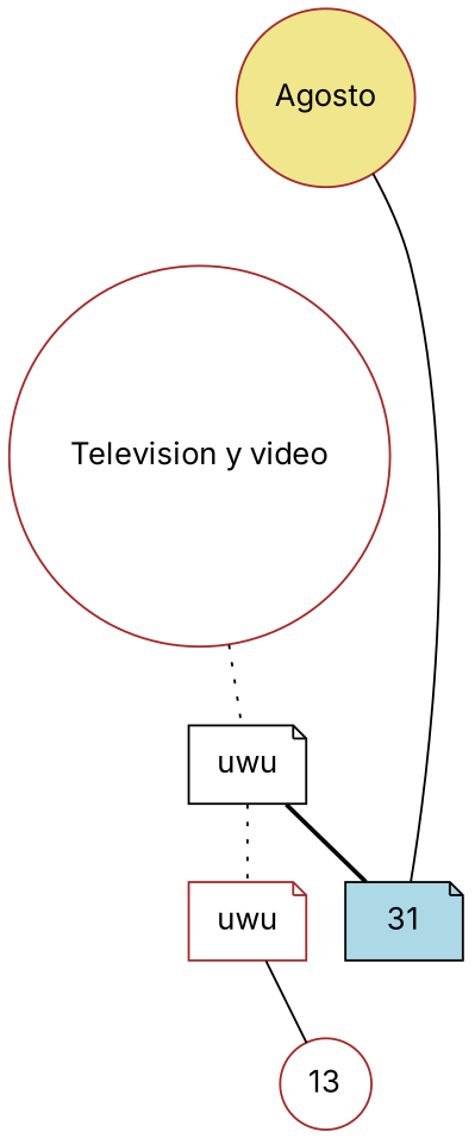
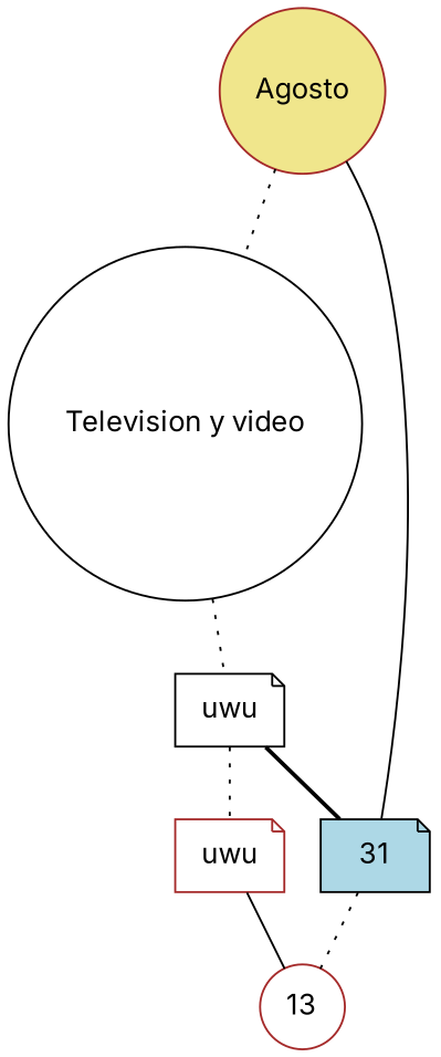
  graph {
    compound=true
    concentrate=true
    fontname=Inter
    rank=same
    node [color=brown fillcolor=white fontname=Inter shape=circle style=filled]
    edge [fontname=Inter style=dotted]
    n1 [fillcolor=khaki label=Agosto]
-   n2 [label="Television y video"]
+   n2 [color=black label="Television y video"]
    n3 [color=black fillcolor=lightblue label=31 shape=note]
    n4 [color=black label=uwu shape=note]
    n5 [label=13]
    n6 [label=uwu shape=note]
+   n1 -- n2
    n1 -- n3 [style=solid]
    n2 -- n4
+   n3 -- n5
    n4 -- n3 [style=bold]
    n4 -- n6
    n6 -- n5 [style=solid]
  }
